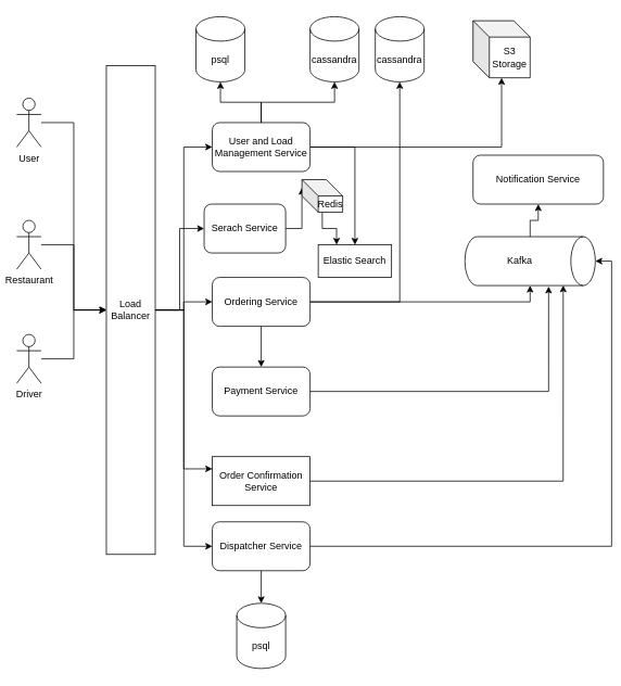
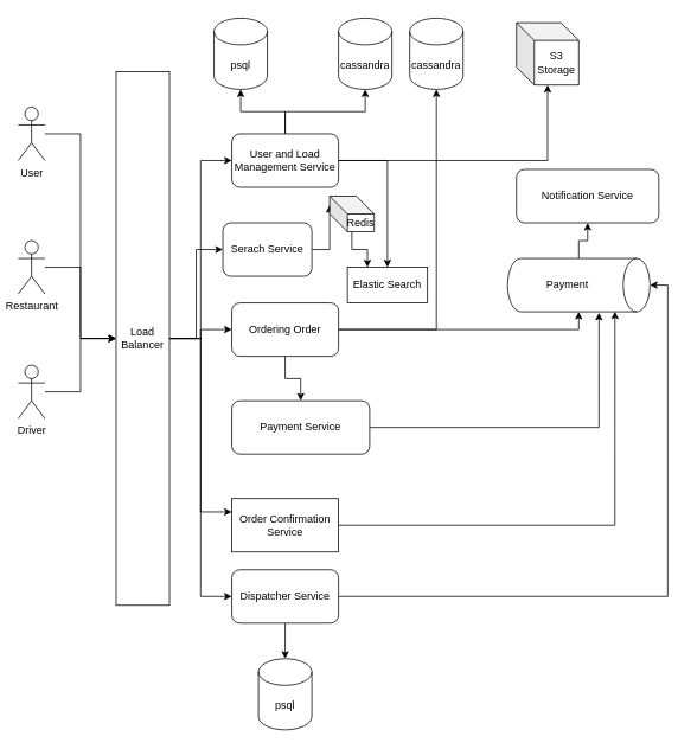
  <mxCell id="0" />
  <mxCell id="1" parent="0" />
  <mxCell id="2" value="" style="edgeStyle=orthogonalEdgeStyle;rounded=0;orthogonalLoop=1;jettySize=auto;html=1;" parent="1" source="3" target="11" edge="1"><mxGeometry relative="1" as="geometry" /></mxCell>
  <mxCell id="3" value="User" style="shape=umlActor;verticalLabelPosition=bottom;verticalAlign=top;html=1;outlineConnect=0;" parent="1" vertex="1"><mxGeometry x="20" y="120" width="30" height="60" as="geometry" /></mxCell>
  <mxCell id="4" value="" style="edgeStyle=orthogonalEdgeStyle;rounded=0;orthogonalLoop=1;jettySize=auto;html=1;" parent="1" source="5" target="11" edge="1"><mxGeometry relative="1" as="geometry" /></mxCell>
  <mxCell id="5" value="Restaurant" style="shape=umlActor;verticalLabelPosition=bottom;verticalAlign=top;html=1;outlineConnect=0;" parent="1" vertex="1"><mxGeometry x="20" y="270" width="30" height="60" as="geometry" /></mxCell>
  <mxCell id="6" style="edgeStyle=orthogonalEdgeStyle;rounded=0;orthogonalLoop=1;jettySize=auto;html=1;entryX=0;entryY=0.5;entryDx=0;entryDy=0;" parent="1" source="11" target="16" edge="1"><mxGeometry relative="1" as="geometry" /></mxCell>
  <mxCell id="7" style="edgeStyle=orthogonalEdgeStyle;rounded=0;orthogonalLoop=1;jettySize=auto;html=1;" parent="1" source="11" target="23" edge="1"><mxGeometry relative="1" as="geometry" /></mxCell>
  <mxCell id="8" style="edgeStyle=orthogonalEdgeStyle;rounded=0;orthogonalLoop=1;jettySize=auto;html=1;entryX=0;entryY=0.25;entryDx=0;entryDy=0;" parent="1" source="11" target="25" edge="1"><mxGeometry relative="1" as="geometry" /></mxCell>
  <mxCell id="9" style="edgeStyle=orthogonalEdgeStyle;rounded=0;orthogonalLoop=1;jettySize=auto;html=1;" parent="1" source="11" target="36" edge="1"><mxGeometry relative="1" as="geometry" /></mxCell>
  <mxCell id="10" style="edgeStyle=orthogonalEdgeStyle;rounded=0;orthogonalLoop=1;jettySize=auto;html=1;entryX=0;entryY=0.5;entryDx=0;entryDy=0;" parent="1" source="11" target="40" edge="1"><mxGeometry relative="1" as="geometry" /></mxCell>
  <mxCell id="11" value="Load Balancer" style="rounded=0;whiteSpace=wrap;html=1;direction=south;" parent="1" vertex="1"><mxGeometry x="130" y="80" width="60" height="600" as="geometry" /></mxCell>
  <mxCell id="12" value="" style="edgeStyle=orthogonalEdgeStyle;rounded=0;orthogonalLoop=1;jettySize=auto;html=1;" parent="1" source="16" target="17" edge="1"><mxGeometry relative="1" as="geometry" /></mxCell>
  <mxCell id="13" style="edgeStyle=orthogonalEdgeStyle;rounded=0;orthogonalLoop=1;jettySize=auto;html=1;entryX=0.5;entryY=1;entryDx=0;entryDy=0;entryPerimeter=0;" parent="1" source="16" target="27" edge="1"><mxGeometry relative="1" as="geometry" /></mxCell>
  <mxCell id="14" value="" style="edgeStyle=orthogonalEdgeStyle;rounded=0;orthogonalLoop=1;jettySize=auto;html=1;" parent="1" source="16" target="33" edge="1"><mxGeometry relative="1" as="geometry" /></mxCell>
  <mxCell id="15" style="edgeStyle=orthogonalEdgeStyle;rounded=0;orthogonalLoop=1;jettySize=auto;html=1;" parent="1" source="16" target="38" edge="1"><mxGeometry relative="1" as="geometry" /></mxCell>
  <mxCell id="16" value="User and Load Management Service" style="rounded=1;whiteSpace=wrap;html=1;" parent="1" vertex="1"><mxGeometry x="260" y="150" width="120" height="60" as="geometry" /></mxCell>
  <mxCell id="17" value="psql" style="shape=cylinder3;whiteSpace=wrap;html=1;boundedLbl=1;backgroundOutline=1;size=15;" parent="1" vertex="1"><mxGeometry x="240" y="20" width="60" height="80" as="geometry" /></mxCell>
  <mxCell id="18" value="" style="edgeStyle=orthogonalEdgeStyle;rounded=0;orthogonalLoop=1;jettySize=auto;html=1;" parent="1" source="19" target="11" edge="1"><mxGeometry relative="1" as="geometry" /></mxCell>
  <mxCell id="19" value="Driver" style="shape=umlActor;verticalLabelPosition=bottom;verticalAlign=top;html=1;outlineConnect=0;" parent="1" vertex="1"><mxGeometry x="20" y="410" width="30" height="60" as="geometry" /></mxCell>
  <mxCell id="20" style="edgeStyle=orthogonalEdgeStyle;rounded=0;orthogonalLoop=1;jettySize=auto;html=1;entryX=1;entryY=0.5;entryDx=0;entryDy=0;entryPerimeter=0;" parent="1" source="23" target="29" edge="1"><mxGeometry relative="1" as="geometry" /></mxCell>
  <mxCell id="21" style="edgeStyle=orthogonalEdgeStyle;rounded=0;orthogonalLoop=1;jettySize=auto;html=1;" parent="1" source="23" target="31" edge="1"><mxGeometry relative="1" as="geometry" /></mxCell>
  <mxCell id="22" style="edgeStyle=orthogonalEdgeStyle;rounded=0;orthogonalLoop=1;jettySize=auto;html=1;" parent="1" source="23" target="26" edge="1"><mxGeometry relative="1" as="geometry"><Array as="points"><mxPoint x="490" y="370" /></Array></mxGeometry></mxCell>
- <mxCell id="23" value="Ordering Service" style="rounded=1;whiteSpace=wrap;html=1;" parent="1" vertex="1"><mxGeometry x="260" y="340" width="120" height="60" as="geometry" /></mxCell>
+ <mxCell id="23" value="Ordering Order" style="rounded=1;whiteSpace=wrap;html=1;" parent="1" vertex="1"><mxGeometry x="260" y="340" width="120" height="60" as="geometry" /></mxCell>
  <mxCell id="24" style="edgeStyle=orthogonalEdgeStyle;rounded=0;orthogonalLoop=1;jettySize=auto;html=1;entryX=0.994;entryY=0.246;entryDx=0;entryDy=0;entryPerimeter=0;" parent="1" source="25" target="29" edge="1"><mxGeometry relative="1" as="geometry" /></mxCell>
  <mxCell id="25" value="Order Confirmation Service" style="whiteSpace=wrap;html=1;rounded=0;" parent="1" vertex="1"><mxGeometry x="260" y="560" width="120" height="60" as="geometry" /></mxCell>
  <mxCell id="26" value="cassandra" style="shape=cylinder3;whiteSpace=wrap;html=1;boundedLbl=1;backgroundOutline=1;size=15;" parent="1" vertex="1"><mxGeometry x="460" y="20" width="60" height="80" as="geometry" /></mxCell>
  <mxCell id="27" value="cassandra" style="shape=cylinder3;whiteSpace=wrap;html=1;boundedLbl=1;backgroundOutline=1;size=15;" parent="1" vertex="1"><mxGeometry x="380" y="20" width="60" height="80" as="geometry" /></mxCell>
  <mxCell id="28" value="" style="edgeStyle=orthogonalEdgeStyle;rounded=0;orthogonalLoop=1;jettySize=auto;html=1;" parent="1" source="29" target="32" edge="1"><mxGeometry relative="1" as="geometry" /></mxCell>
- <mxCell id="29" value="Kafka" style="shape=cylinder3;whiteSpace=wrap;html=1;boundedLbl=1;backgroundOutline=1;size=15;direction=south;" parent="1" vertex="1"><mxGeometry x="570" y="290" width="160" height="60" as="geometry" /></mxCell>
+ <mxCell id="29" value="Payment" style="shape=cylinder3;whiteSpace=wrap;html=1;boundedLbl=1;backgroundOutline=1;size=15;direction=south;" parent="1" vertex="1"><mxGeometry x="570" y="290" width="160" height="60" as="geometry" /></mxCell>
  <mxCell id="30" style="edgeStyle=orthogonalEdgeStyle;rounded=0;orthogonalLoop=1;jettySize=auto;html=1;entryX=1.017;entryY=0.358;entryDx=0;entryDy=0;entryPerimeter=0;" parent="1" source="31" target="29" edge="1"><mxGeometry relative="1" as="geometry" /></mxCell>
- <mxCell id="31" value="Payment Service" style="rounded=1;whiteSpace=wrap;html=1;" parent="1" vertex="1"><mxGeometry x="260" y="450" width="120" height="60" as="geometry" /></mxCell>
+ <mxCell id="31" value="Payment Service" style="rounded=1;whiteSpace=wrap;html=1;" parent="1" vertex="1"><mxGeometry x="260" y="450" width="155" height="60" as="geometry" /></mxCell>
  <mxCell id="32" value="Notification Service" style="rounded=1;whiteSpace=wrap;html=1;" parent="1" vertex="1"><mxGeometry x="580" y="190" width="160" height="60" as="geometry" /></mxCell>
  <mxCell id="33" value="Elastic Search" style="rounded=0;whiteSpace=wrap;html=1;" parent="1" vertex="1"><mxGeometry x="390" y="300" width="90" height="40" as="geometry" /></mxCell>
  <mxCell id="34" value="" style="edgeStyle=orthogonalEdgeStyle;rounded=0;orthogonalLoop=1;jettySize=auto;html=1;" parent="1" source="36" target="37" edge="1"><mxGeometry relative="1" as="geometry" /></mxCell>
  <mxCell id="35" style="edgeStyle=orthogonalEdgeStyle;rounded=0;orthogonalLoop=1;jettySize=auto;html=1;entryX=0.5;entryY=0;entryDx=0;entryDy=0;entryPerimeter=0;" parent="1" source="36" target="29" edge="1"><mxGeometry relative="1" as="geometry" /></mxCell>
  <mxCell id="36" value="Dispatcher Service" style="rounded=1;whiteSpace=wrap;html=1;" parent="1" vertex="1"><mxGeometry x="260" y="640" width="120" height="60" as="geometry" /></mxCell>
  <mxCell id="37" value="psql" style="shape=cylinder3;whiteSpace=wrap;html=1;boundedLbl=1;backgroundOutline=1;size=15;" parent="1" vertex="1"><mxGeometry x="290" y="740" width="60" height="80" as="geometry" /></mxCell>
  <mxCell id="38" value="S3 Storage" style="shape=cube;whiteSpace=wrap;html=1;boundedLbl=1;backgroundOutline=1;darkOpacity=0.05;darkOpacity2=0.1;" parent="1" vertex="1"><mxGeometry x="580" y="25" width="70" height="70" as="geometry" /></mxCell>
  <mxCell id="39" style="edgeStyle=orthogonalEdgeStyle;rounded=0;orthogonalLoop=1;jettySize=auto;html=1;entryX=0;entryY=0;entryDx=0;entryDy=10;entryPerimeter=0;" parent="1" source="40" target="42" edge="1"><mxGeometry relative="1" as="geometry" /></mxCell>
  <mxCell id="40" value="Serach Service" style="rounded=1;whiteSpace=wrap;html=1;" parent="1" vertex="1"><mxGeometry x="250" y="250" width="100" height="60" as="geometry" /></mxCell>
  <mxCell id="41" style="edgeStyle=orthogonalEdgeStyle;rounded=0;orthogonalLoop=1;jettySize=auto;html=1;entryX=0.25;entryY=0;entryDx=0;entryDy=0;" parent="1" source="42" target="33" edge="1"><mxGeometry relative="1" as="geometry" /></mxCell>
  <mxCell id="42" value="Redis" style="shape=cube;whiteSpace=wrap;html=1;boundedLbl=1;backgroundOutline=1;darkOpacity=0.05;darkOpacity2=0.1;" parent="1" vertex="1"><mxGeometry x="370" y="220" width="50" height="40" as="geometry" /></mxCell>
